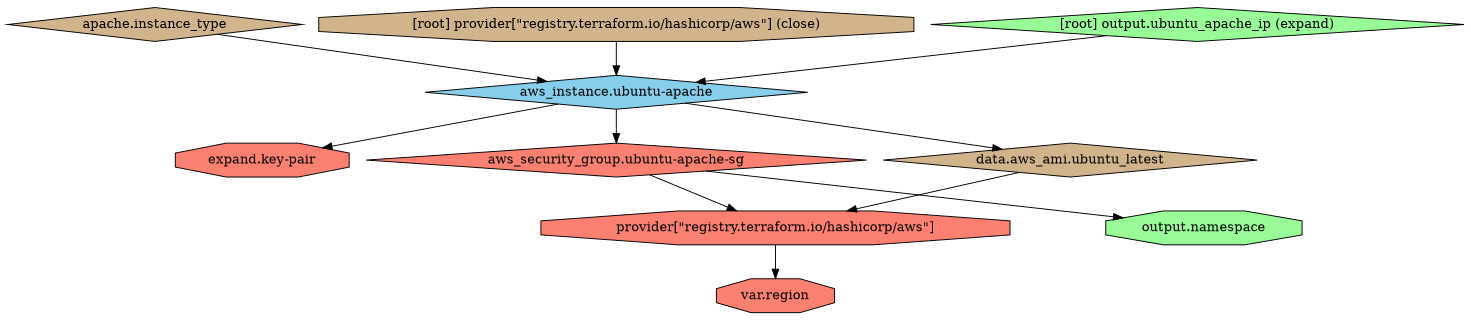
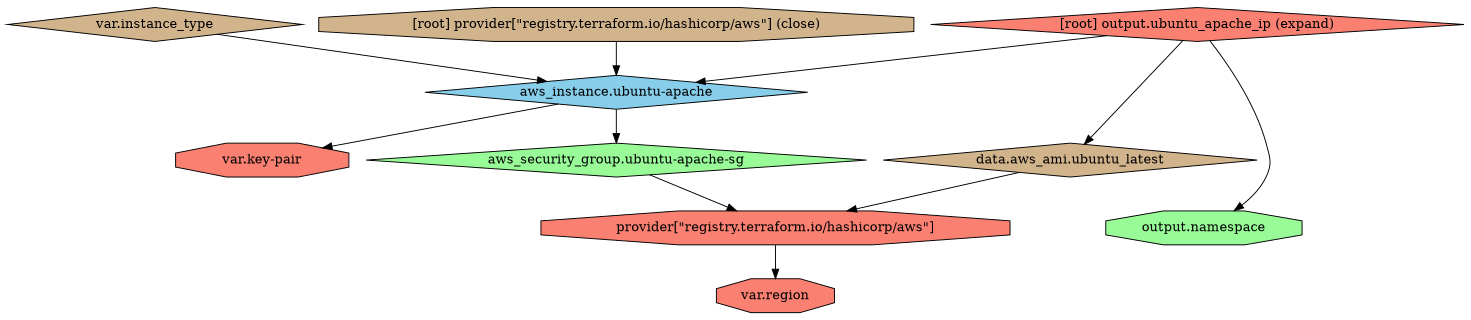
  digraph {
    compound=true
    newrank=true
    node [fillcolor=salmon shape=diamond style=filled]
    n1 [fillcolor=skyblue label="aws_instance.ubuntu-apache"]
-   n2 [label="aws_security_group.ubuntu-apache-sg"]
+   n2 [fillcolor=palegreen label="aws_security_group.ubuntu-apache-sg"]
    n3 [fillcolor=tan label="data.aws_ami.ubuntu_latest"]
-   n4 [fillcolor=tan label="apache.instance_type"]
-   n5 [label="expand.key-pair" shape=octagon]
+   n4 [fillcolor=tan label="var.instance_type"]
+   n5 [label="var.key-pair" shape=octagon]
    n6 [label="provider[\"registry.terraform.io/hashicorp/aws\"]" shape=octagon]
    n7 [fillcolor=palegreen label="output.namespace" shape=octagon]
    n8 [label="var.region" shape=octagon]
-   "[root] output.ubuntu_apache_ip (expand)" [fillcolor=palegreen]
+   "[root] output.ubuntu_apache_ip (expand)"
    "[root] provider[\"registry.terraform.io/hashicorp/aws\"] (close)" [fillcolor=tan shape=octagon]
    subgraph sub_1 {
      n1
      n2
      n3
      n4
      n5
      n6
      n7
      n8
      "[root] output.ubuntu_apache_ip (expand)"
      "[root] provider[\"registry.terraform.io/hashicorp/aws\"] (close)"
    }
    n1 -> n2
-   n1 -> n3
+   "[root] output.ubuntu_apache_ip (expand)" -> n3
    n1 -> n5
    n2 -> n6
-   n2 -> n7
+   "[root] output.ubuntu_apache_ip (expand)" -> n7
    n3 -> n6
    n4 -> n1
    n6 -> n8
    "[root] output.ubuntu_apache_ip (expand)" -> n1
    "[root] provider[\"registry.terraform.io/hashicorp/aws\"] (close)" -> n1
  }
